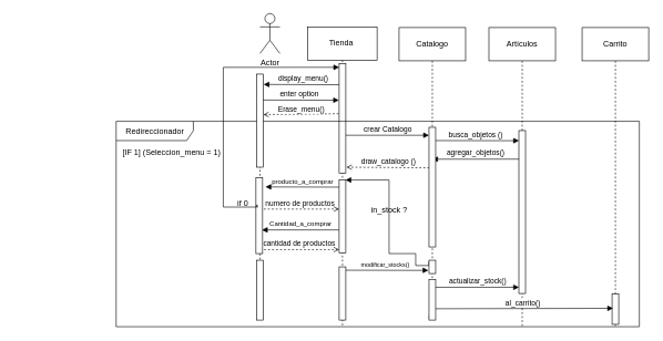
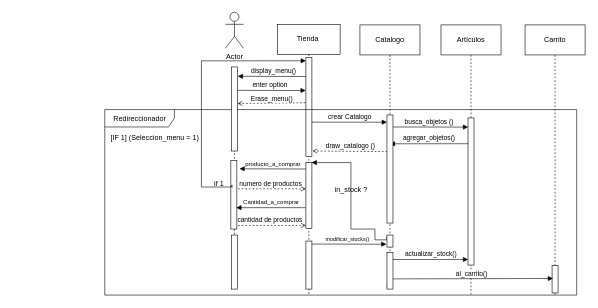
  <mxCell id="0" />
  <mxCell id="1" parent="0" />
- <mxCell id="2" value="Actor" style="shape=umlActor;verticalLabelPosition=bottom;verticalAlign=top;html=1;" parent="1" vertex="1"><mxGeometry x="390" y="20" width="30" height="60" as="geometry" /></mxCell>
+ <mxCell id="2" value="Actor" style="shape=umlActor;verticalLabelPosition=bottom;verticalAlign=top;html=1;" parent="1" vertex="1"><mxGeometry x="375" y="20" width="30" height="60" as="geometry" /></mxCell>
  <mxCell id="3" value="Tienda&amp;nbsp;" style="shape=umlLifeline;perimeter=lifelinePerimeter;whiteSpace=wrap;html=1;container=1;collapsible=0;recursiveResize=0;outlineConnect=0;size=50;" parent="1" vertex="1"><mxGeometry x="462" y="40" width="104" height="451" as="geometry" /></mxCell>
  <mxCell id="4" value="display_menu()" style="html=1;verticalAlign=bottom;endArrow=block;entryX=1.049;entryY=0.111;entryDx=0;entryDy=0;entryPerimeter=0;" parent="3" target="40" edge="1"><mxGeometry width="80" relative="1" as="geometry"><mxPoint x="53" y="87" as="sourcePoint" /><mxPoint x="-71.409" y="87" as="targetPoint" /></mxGeometry></mxCell>
  <mxCell id="5" value="" style="html=1;points=[];perimeter=orthogonalPerimeter;" parent="3" vertex="1"><mxGeometry x="47" y="230" width="10" height="110" as="geometry" /></mxCell>
  <mxCell id="6" value="" style="html=1;points=[];perimeter=orthogonalPerimeter;" parent="3" vertex="1"><mxGeometry x="47" y="55" width="10" height="165" as="geometry" /></mxCell>
  <mxCell id="7" value="Carrito" style="shape=umlLifeline;perimeter=lifelinePerimeter;whiteSpace=wrap;html=1;container=1;collapsible=0;recursiveResize=0;outlineConnect=0;size=50;" parent="1" vertex="1"><mxGeometry x="874" y="41" width="100" height="450" as="geometry" /></mxCell>
  <mxCell id="8" value="Redireccionador" style="shape=umlFrame;tabWidth=110;tabHeight=30;tabPosition=left;html=1;boundedLbl=1;labelInHeader=1;width=116;height=29;movable=1;resizable=1;rotatable=1;deletable=1;editable=1;connectable=1;" parent="7" vertex="1"><mxGeometry x="-700" y="141" width="786" height="309" as="geometry" /></mxCell>
  <mxCell id="9" value="[IF 1] (Seleccion_menu = 1)" style="text" parent="8" vertex="1"><mxGeometry width="100" height="20" relative="1" as="geometry"><mxPoint x="8" y="33" as="offset" /></mxGeometry></mxCell>
  <mxCell id="10" value="" style="html=1;points=[];perimeter=orthogonalPerimeter;" parent="8" vertex="1"><mxGeometry x="745" y="260" width="10" height="45.44" as="geometry" /></mxCell>
  <mxCell id="11" value="Catalogo" style="shape=umlLifeline;perimeter=lifelinePerimeter;whiteSpace=wrap;html=1;container=1;collapsible=0;recursiveResize=0;outlineConnect=0;size=50;" parent="1" vertex="1"><mxGeometry x="599" y="41" width="100" height="440" as="geometry" /></mxCell>
  <mxCell id="12" value="Artículos" style="shape=umlLifeline;perimeter=lifelinePerimeter;whiteSpace=wrap;html=1;container=1;collapsible=0;recursiveResize=0;outlineConnect=0;size=50;" parent="1" vertex="1"><mxGeometry x="734" y="41" width="100" height="450" as="geometry" /></mxCell>
  <mxCell id="13" value="busca_objetos ()" style="html=1;verticalAlign=bottom;endArrow=block;entryX=0.02;entryY=0.062;entryDx=0;entryDy=0;entryPerimeter=0;" parent="12" target="14" edge="1"><mxGeometry width="80" relative="1" as="geometry"><mxPoint x="-85" y="170" as="sourcePoint" /><mxPoint x="49.5" y="170" as="targetPoint" /></mxGeometry></mxCell>
  <mxCell id="14" value="" style="html=1;points=[];perimeter=orthogonalPerimeter;" parent="12" vertex="1"><mxGeometry x="45" y="155" width="10" height="245" as="geometry" /></mxCell>
  <mxCell id="15" value="" style="shape=umlLifeline;perimeter=lifelinePerimeter;whiteSpace=wrap;html=1;container=0;collapsible=0;recursiveResize=0;outlineConnect=0;size=0;" parent="1" vertex="1"><mxGeometry x="20" y="111" width="740" height="370" as="geometry" /></mxCell>
  <mxCell id="16" value="agregar_objetos()" style="html=1;verticalAlign=bottom;endArrow=block;exitX=0.02;exitY=0.175;exitDx=0;exitDy=0;exitPerimeter=0;" parent="1" source="14" edge="1"><mxGeometry width="80" relative="1" as="geometry"><mxPoint x="774" y="239" as="sourcePoint" /><mxPoint x="648.786" y="239" as="targetPoint" /></mxGeometry></mxCell>
  <mxCell id="17" value="draw_catalogo ()" style="html=1;verticalAlign=bottom;labelBackgroundColor=none;endArrow=open;endFill=0;dashed=1;" parent="1" edge="1"><mxGeometry width="160" relative="1" as="geometry"><mxPoint x="644.5" y="252" as="sourcePoint" /><mxPoint x="520" y="251" as="targetPoint" /></mxGeometry></mxCell>
  <mxCell id="18" value="numero de productos" style="html=1;verticalAlign=bottom;labelBackgroundColor=none;endArrow=open;endFill=0;dashed=1;" parent="1" edge="1"><mxGeometry width="160" relative="1" as="geometry"><mxPoint x="389.786" y="314" as="sourcePoint" /><mxPoint x="509" y="314" as="targetPoint" /></mxGeometry></mxCell>
  <mxCell id="19" value="cantidad de productos" style="html=1;verticalAlign=bottom;labelBackgroundColor=none;endArrow=open;endFill=0;dashed=1;" parent="1" edge="1"><mxGeometry width="160" relative="1" as="geometry"><mxPoint x="390.1" y="375" as="sourcePoint" /><mxPoint x="509" y="375" as="targetPoint" /></mxGeometry></mxCell>
  <mxCell id="20" value="" style="edgeStyle=orthogonalEdgeStyle;html=1;align=left;spacingLeft=2;endArrow=block;rounded=0;entryX=0.953;entryY=0.003;exitX=-0.014;exitY=0.083;exitDx=0;exitDy=0;exitPerimeter=0;entryDx=0;entryDy=0;entryPerimeter=0;" parent="1" source="28" target="5" edge="1"><mxGeometry x="0.477" relative="1" as="geometry"><mxPoint x="591.25" y="371" as="sourcePoint" /><Array as="points"><mxPoint x="624" y="399" /><mxPoint x="624" y="381" /><mxPoint x="584" y="381" /><mxPoint x="584" y="270" /></Array><mxPoint x="519" y="329" as="targetPoint" /><mxPoint as="offset" /></mxGeometry></mxCell>
  <mxCell id="21" value="enter option" style="html=1;verticalAlign=bottom;endArrow=block;entryX=-0.027;entryY=0.335;entryDx=0;entryDy=0;entryPerimeter=0;" parent="1" target="6" edge="1"><mxGeometry width="80" relative="1" as="geometry"><mxPoint x="390" y="150" as="sourcePoint" /><mxPoint x="504" y="151" as="targetPoint" /></mxGeometry></mxCell>
  <mxCell id="22" value="" style="html=1;verticalAlign=bottom;labelBackgroundColor=none;endArrow=open;endFill=0;dashed=1;exitX=-0.066;exitY=0.458;exitDx=0;exitDy=0;exitPerimeter=0;entryX=1.008;entryY=0.435;entryDx=0;entryDy=0;entryPerimeter=0;" parent="1" source="6" target="40" edge="1"><mxGeometry width="160" relative="1" as="geometry"><mxPoint x="504" y="171" as="sourcePoint" /><mxPoint x="389.574" y="171" as="targetPoint" /></mxGeometry></mxCell>
  <mxCell id="23" value="Erase_menu()" style="edgeLabel;html=1;align=center;verticalAlign=middle;resizable=0;points=[];" parent="22" vertex="1" connectable="0"><mxGeometry x="-0.242" y="-2" relative="1" as="geometry"><mxPoint x="-14" y="-6" as="offset" /></mxGeometry></mxCell>
  <mxCell id="24" value="crear Catalogo" style="html=1;verticalAlign=bottom;endArrow=block;startArrow=none;" parent="1" source="6" edge="1"><mxGeometry width="80" relative="1" as="geometry"><mxPoint x="514" y="203" as="sourcePoint" /><mxPoint x="644" y="203" as="targetPoint" /></mxGeometry></mxCell>
  <mxCell id="25" value="&lt;font style=&quot;font-size: 10px;&quot;&gt;Cantidad_a_comprar&lt;/font&gt;" style="html=1;verticalAlign=bottom;endArrow=block;entryX=0.898;entryY=0.679;entryDx=0;entryDy=0;entryPerimeter=0;exitX=-0.037;exitY=0.667;exitDx=0;exitDy=0;exitPerimeter=0;" parent="1" edge="1"><mxGeometry width="80" relative="1" as="geometry"><mxPoint x="508.63" y="345.37" as="sourcePoint" /><mxPoint x="392.98" y="345.406" as="targetPoint" /></mxGeometry></mxCell>
  <mxCell id="26" value="&lt;font style=&quot;font-size: 10px;&quot;&gt;producto_a_comprar&lt;/font&gt;" style="html=1;verticalAlign=bottom;endArrow=block;entryX=0.936;entryY=0.12;entryDx=0;entryDy=0;entryPerimeter=0;" parent="1" edge="1"><mxGeometry width="80" relative="1" as="geometry"><mxPoint x="509" y="281" as="sourcePoint" /><mxPoint x="398.36" y="280.68" as="targetPoint" /></mxGeometry></mxCell>
  <mxCell id="27" value="&lt;font style=&quot;font-size: 9px;&quot;&gt;modificar_stocks()&lt;/font&gt;" style="html=1;verticalAlign=bottom;endArrow=block;entryX=-0.09;entryY=0.283;entryDx=0;entryDy=0;entryPerimeter=0;" parent="1" edge="1"><mxGeometry x="-0.005" width="80" relative="1" as="geometry"><mxPoint x="514" y="406" as="sourcePoint" /><mxPoint x="643.1" y="406.264" as="targetPoint" /><mxPoint as="offset" /></mxGeometry></mxCell>
  <mxCell id="28" value="" style="html=1;points=[];perimeter=orthogonalPerimeter;" parent="1" vertex="1"><mxGeometry x="644" y="391" width="10" height="20" as="geometry" /></mxCell>
  <mxCell id="29" value="actualizar_stock()" style="html=1;verticalAlign=bottom;endArrow=block;entryX=0.02;entryY=0.962;entryDx=0;entryDy=0;entryPerimeter=0;startArrow=none;" parent="1" source="37" target="14" edge="1"><mxGeometry width="80" relative="1" as="geometry"><mxPoint x="649" y="432" as="sourcePoint" /><mxPoint x="774" y="432" as="targetPoint" /></mxGeometry></mxCell>
  <mxCell id="30" value="in_stock ?" style="text;html=1;align=center;verticalAlign=middle;resizable=0;points=[];autosize=1;strokeColor=none;fillColor=none;" parent="1" vertex="1"><mxGeometry x="544" y="301" width="80" height="30" as="geometry" /></mxCell>
  <mxCell id="31" value="al_carrito()" style="html=1;verticalAlign=bottom;endArrow=block;entryX=0.059;entryY=0.142;entryDx=0;entryDy=0;entryPerimeter=0;" parent="1" edge="1"><mxGeometry width="80" relative="1" as="geometry"><mxPoint x="648.944" y="464" as="sourcePoint" /><mxPoint x="920.59" y="463.341" as="targetPoint" /></mxGeometry></mxCell>
  <mxCell id="32" value="" style="html=1;points=[];perimeter=orthogonalPerimeter;" parent="1" vertex="1"><mxGeometry x="384" y="267" width="10" height="114" as="geometry" /></mxCell>
  <mxCell id="33" value="" style="edgeStyle=orthogonalEdgeStyle;html=1;align=left;spacingLeft=2;endArrow=block;rounded=0;exitX=0.118;exitY=0.393;exitDx=0;exitDy=0;exitPerimeter=0;entryX=0.006;entryY=0.035;entryDx=0;entryDy=0;entryPerimeter=0;" parent="1" target="6" edge="1"><mxGeometry x="0.477" relative="1" as="geometry"><mxPoint x="386.18" y="311.802" as="sourcePoint" /><Array as="points"><mxPoint x="386" y="308" /><mxPoint x="385" y="308" /><mxPoint x="385" y="311" /><mxPoint x="335" y="311" /><mxPoint x="335" y="101" /></Array><mxPoint x="494" y="101" as="targetPoint" /><mxPoint as="offset" /></mxGeometry></mxCell>
- <mxCell id="34" value="if 0" style="text;html=1;align=center;verticalAlign=middle;resizable=0;points=[];autosize=1;strokeColor=none;fillColor=none;" parent="1" vertex="1"><mxGeometry x="344" y="291" width="40" height="30" as="geometry" /></mxCell>
+ <mxCell id="34" value="if 1" style="text;html=1;align=center;verticalAlign=middle;resizable=0;points=[];autosize=1;strokeColor=none;fillColor=none;" parent="1" vertex="1"><mxGeometry x="344" y="291" width="40" height="30" as="geometry" /></mxCell>
  <mxCell id="35" value="" style="html=1;points=[];perimeter=orthogonalPerimeter;" parent="1" vertex="1"><mxGeometry x="644" y="191" width="10" height="180" as="geometry" /></mxCell>
  <mxCell id="36" value="" style="html=1;verticalAlign=bottom;endArrow=none;entryX=0.02;entryY=0.962;entryDx=0;entryDy=0;entryPerimeter=0;" parent="1" target="37" edge="1"><mxGeometry width="80" relative="1" as="geometry"><mxPoint x="649" y="432" as="sourcePoint" /><mxPoint x="779.2" y="431.69" as="targetPoint" /></mxGeometry></mxCell>
  <mxCell id="37" value="" style="html=1;points=[];perimeter=orthogonalPerimeter;" parent="1" vertex="1"><mxGeometry x="644" y="420" width="10" height="61" as="geometry" /></mxCell>
  <mxCell id="38" value="" style="html=1;points=[];perimeter=orthogonalPerimeter;" parent="1" vertex="1"><mxGeometry x="509" y="401" width="10" height="80" as="geometry" /></mxCell>
  <mxCell id="39" value="" style="html=1;points=[];perimeter=orthogonalPerimeter;" parent="1" vertex="1"><mxGeometry x="385" y="391" width="10" height="90" as="geometry" /></mxCell>
  <mxCell id="40" value="" style="html=1;points=[];perimeter=orthogonalPerimeter;" parent="1" vertex="1"><mxGeometry x="385" y="111" width="10" height="140" as="geometry" /></mxCell>
